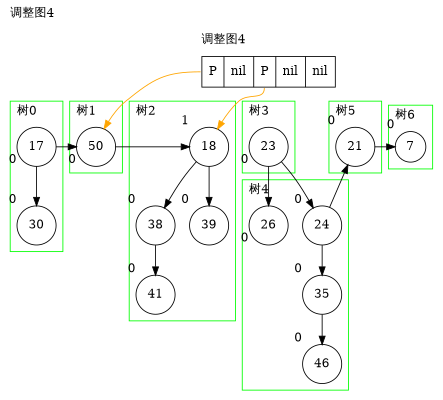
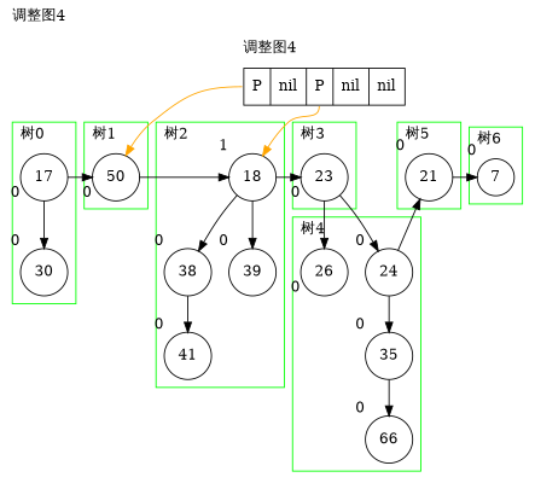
  digraph {
    label="调整图4"
    labeljust=l
    labelloc=t
    node [shape=circle xlabel=0]
    n1 [label=17]
    n2 [label=30]
    n3 [label=" <f0>  P | <f1>  nil | <f2>  P | <f3>  nil | <f4>  nil " shape=record xlabel=""]
    n4 [label=50]
    n5 [label=18 xlabel=1]
    n6 [label=38]
    n7 [label=39]
    n8 [label=41]
    n9 [label=23]
    n10 [label=24]
    n11 [label=35]
    n12 [label=26]
-   n13 [label=46]
+   n13 [label=66]
    n14 [label=21]
    n15 [label=7]
    subgraph cluster_1 {
      label="树0"
      pencolor=green
      n1
      n2
    }
    subgraph cluster_2 {
      penwidth=0
      n3
    }
    subgraph cluster_3 {
      label="树1"
      pencolor=green
      n4
    }
    subgraph cluster_4 {
      label="树2"
      pencolor=green
      n5
      n6
      n7
      n8
    }
    subgraph cluster_5 {
      label="树3"
      pencolor=green
      n9
    }
    subgraph cluster_6 {
      label="树4"
      pencolor=green
      n10
      n11
      n12
      n13
    }
    subgraph cluster_7 {
      label="树5"
      pencolor=green
      n14
    }
    subgraph cluster_8 {
      label="树6"
      pencolor=green
      n15
    }
    n1 -> n2
    n1 -> n4 [constraint=false]
    n3 -> n1 [style=invis]
    n3 -> n4 [style=invis]
    n3 -> n4 [color=orange constraint=false style=filled tailport=f0]
    n3 -> n5 [style=invis]
    n3 -> n5 [color=orange constraint=false style=filled tailport=f2]
    n3 -> n9 [style=invis]
    n3 -> n10 [style=invis]
    n3 -> n14 [style=invis]
    n3 -> n15 [style=invis]
    n4 -> n5 [constraint=false]
    n5 -> n6
    n5 -> n7
+   n5 -> n9 [constraint=false]
    n6 -> n8
    n9 -> n10 [constraint=false]
    n9 -> n12
    n10 -> n11
    n10 -> n14 [constraint=false]
    n11 -> n13
    n14 -> n15 [constraint=false]
  }
